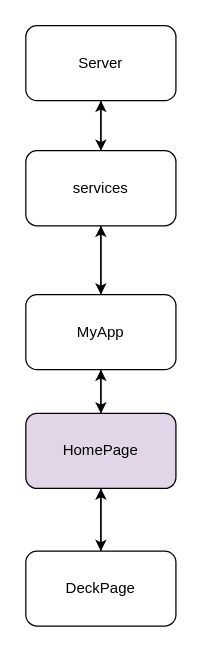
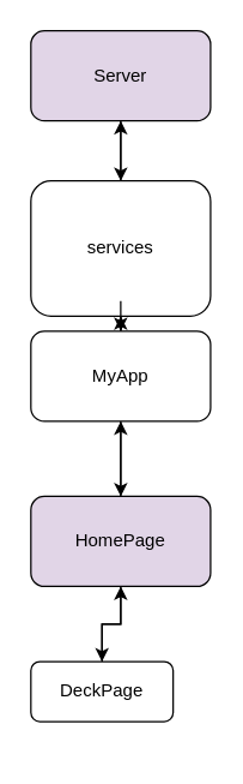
  <mxCell id="0" />
  <mxCell id="1" parent="0" />
  <mxCell id="2" style="edgeStyle=orthogonalEdgeStyle;rounded=0;orthogonalLoop=1;jettySize=auto;html=1;" edge="1" parent="1" source="3" target="6"><mxGeometry relative="1" as="geometry" /></mxCell>
- <mxCell id="3" value="Server" style="rounded=1;whiteSpace=wrap;html=1;" vertex="1" parent="1"><mxGeometry x="20" y="20" width="120" height="60" as="geometry" /></mxCell>
+ <mxCell id="3" value="Server" style="rounded=1;whiteSpace=wrap;html=1;fillColor=#e1d5e7;" vertex="1" parent="1"><mxGeometry x="20" y="20" width="120" height="60" as="geometry" /></mxCell>
  <mxCell id="4" style="edgeStyle=orthogonalEdgeStyle;rounded=0;orthogonalLoop=1;jettySize=auto;html=1;entryX=0.5;entryY=0;entryDx=0;entryDy=0;" edge="1" parent="1" source="6" target="9"><mxGeometry relative="1" as="geometry" /></mxCell>
  <mxCell id="5" style="edgeStyle=orthogonalEdgeStyle;rounded=0;orthogonalLoop=1;jettySize=auto;html=1;" edge="1" parent="1" source="6" target="3"><mxGeometry relative="1" as="geometry" /></mxCell>
- <mxCell id="6" value="services" style="rounded=1;whiteSpace=wrap;html=1;" vertex="1" parent="1"><mxGeometry x="20" y="120" width="120" height="60" as="geometry" /></mxCell>
+ <mxCell id="6" value="services" style="rounded=1;whiteSpace=wrap;html=1;" vertex="1" parent="1"><mxGeometry x="20" y="120" width="120" height="90" as="geometry" /></mxCell>
  <mxCell id="7" style="edgeStyle=orthogonalEdgeStyle;rounded=0;orthogonalLoop=1;jettySize=auto;html=1;" edge="1" parent="1" source="9" target="12"><mxGeometry relative="1" as="geometry" /></mxCell>
  <mxCell id="8" style="edgeStyle=orthogonalEdgeStyle;rounded=0;orthogonalLoop=1;jettySize=auto;html=1;" edge="1" parent="1" source="9" target="6"><mxGeometry relative="1" as="geometry" /></mxCell>
- <mxCell id="9" value="MyApp" style="rounded=1;whiteSpace=wrap;html=1;" vertex="1" parent="1"><mxGeometry x="20" y="235" width="120" height="60" as="geometry" /></mxCell>
+ <mxCell id="9" value="MyApp" style="rounded=1;whiteSpace=wrap;html=1;" vertex="1" parent="1"><mxGeometry x="20" y="220" width="120" height="60" as="geometry" /></mxCell>
  <mxCell id="10" style="edgeStyle=orthogonalEdgeStyle;rounded=0;orthogonalLoop=1;jettySize=auto;html=1;" edge="1" parent="1" source="12" target="14"><mxGeometry relative="1" as="geometry" /></mxCell>
  <mxCell id="11" style="edgeStyle=orthogonalEdgeStyle;rounded=0;orthogonalLoop=1;jettySize=auto;html=1;" edge="1" parent="1" source="12" target="9"><mxGeometry relative="1" as="geometry" /></mxCell>
  <mxCell id="12" value="HomePage" style="rounded=1;whiteSpace=wrap;html=1;fillColor=#e1d5e7;" vertex="1" parent="1"><mxGeometry x="20" y="330" width="120" height="60" as="geometry" /></mxCell>
  <mxCell id="13" style="edgeStyle=orthogonalEdgeStyle;rounded=0;orthogonalLoop=1;jettySize=auto;html=1;" edge="1" parent="1" source="14" target="12"><mxGeometry relative="1" as="geometry" /></mxCell>
- <mxCell id="14" value="DeckPage" style="rounded=1;whiteSpace=wrap;html=1;" vertex="1" parent="1"><mxGeometry x="20" y="440" width="120" height="60" as="geometry" /></mxCell>
+ <mxCell id="14" value="DeckPage" style="rounded=1;whiteSpace=wrap;html=1;" vertex="1" parent="1"><mxGeometry x="20" y="440" width="95" height="40" as="geometry" /></mxCell>
